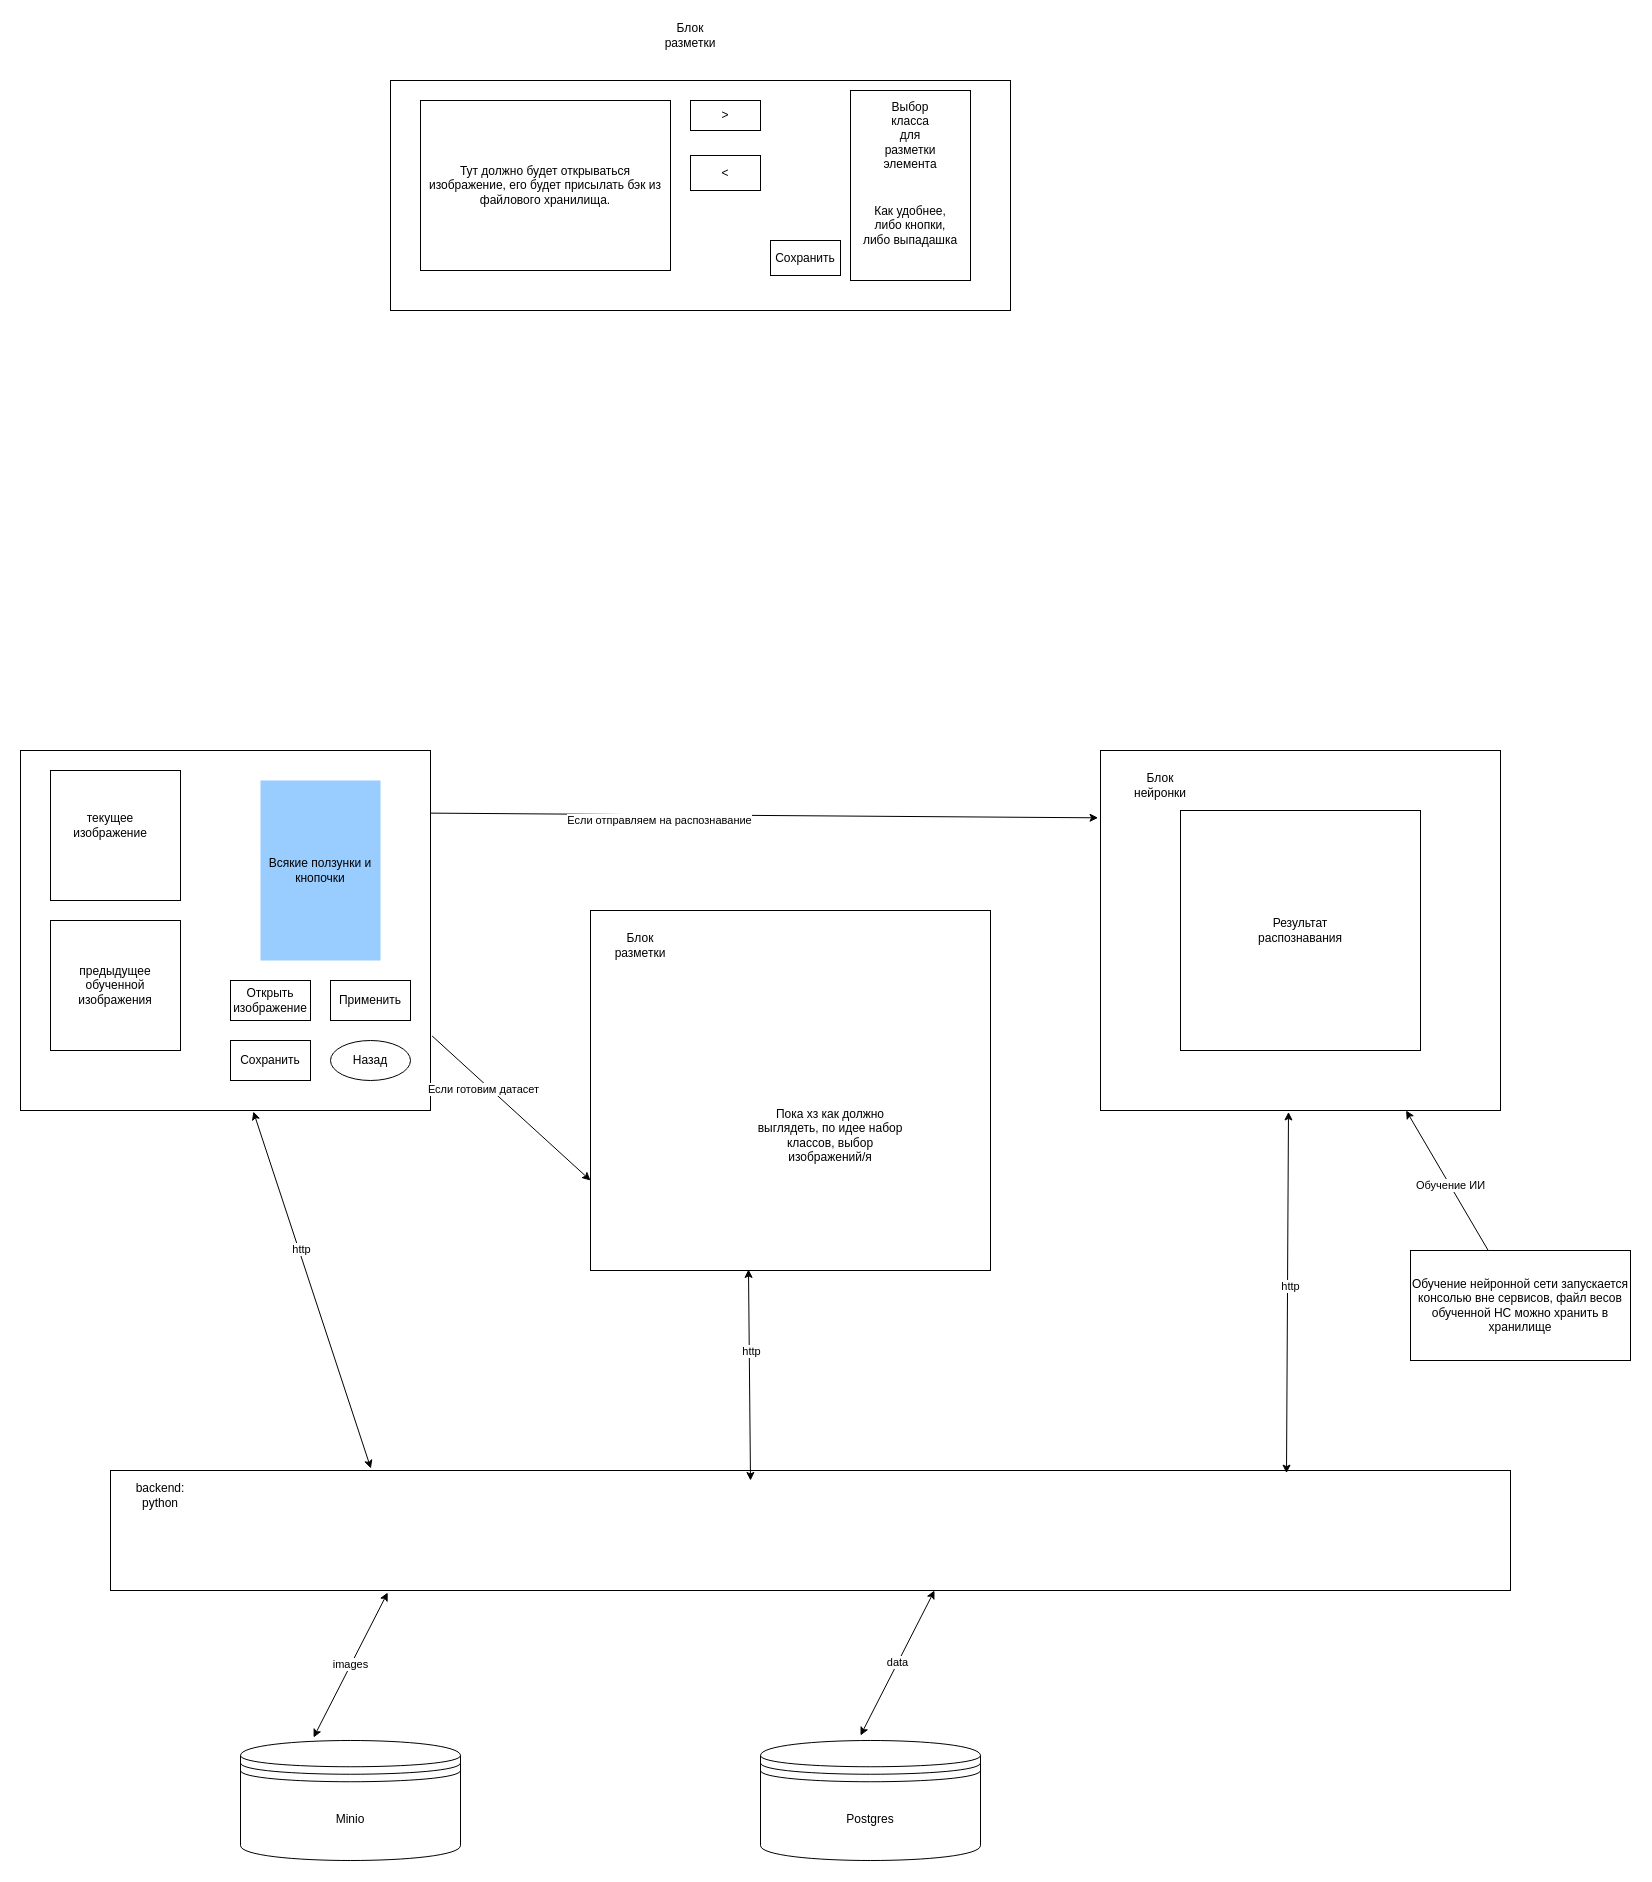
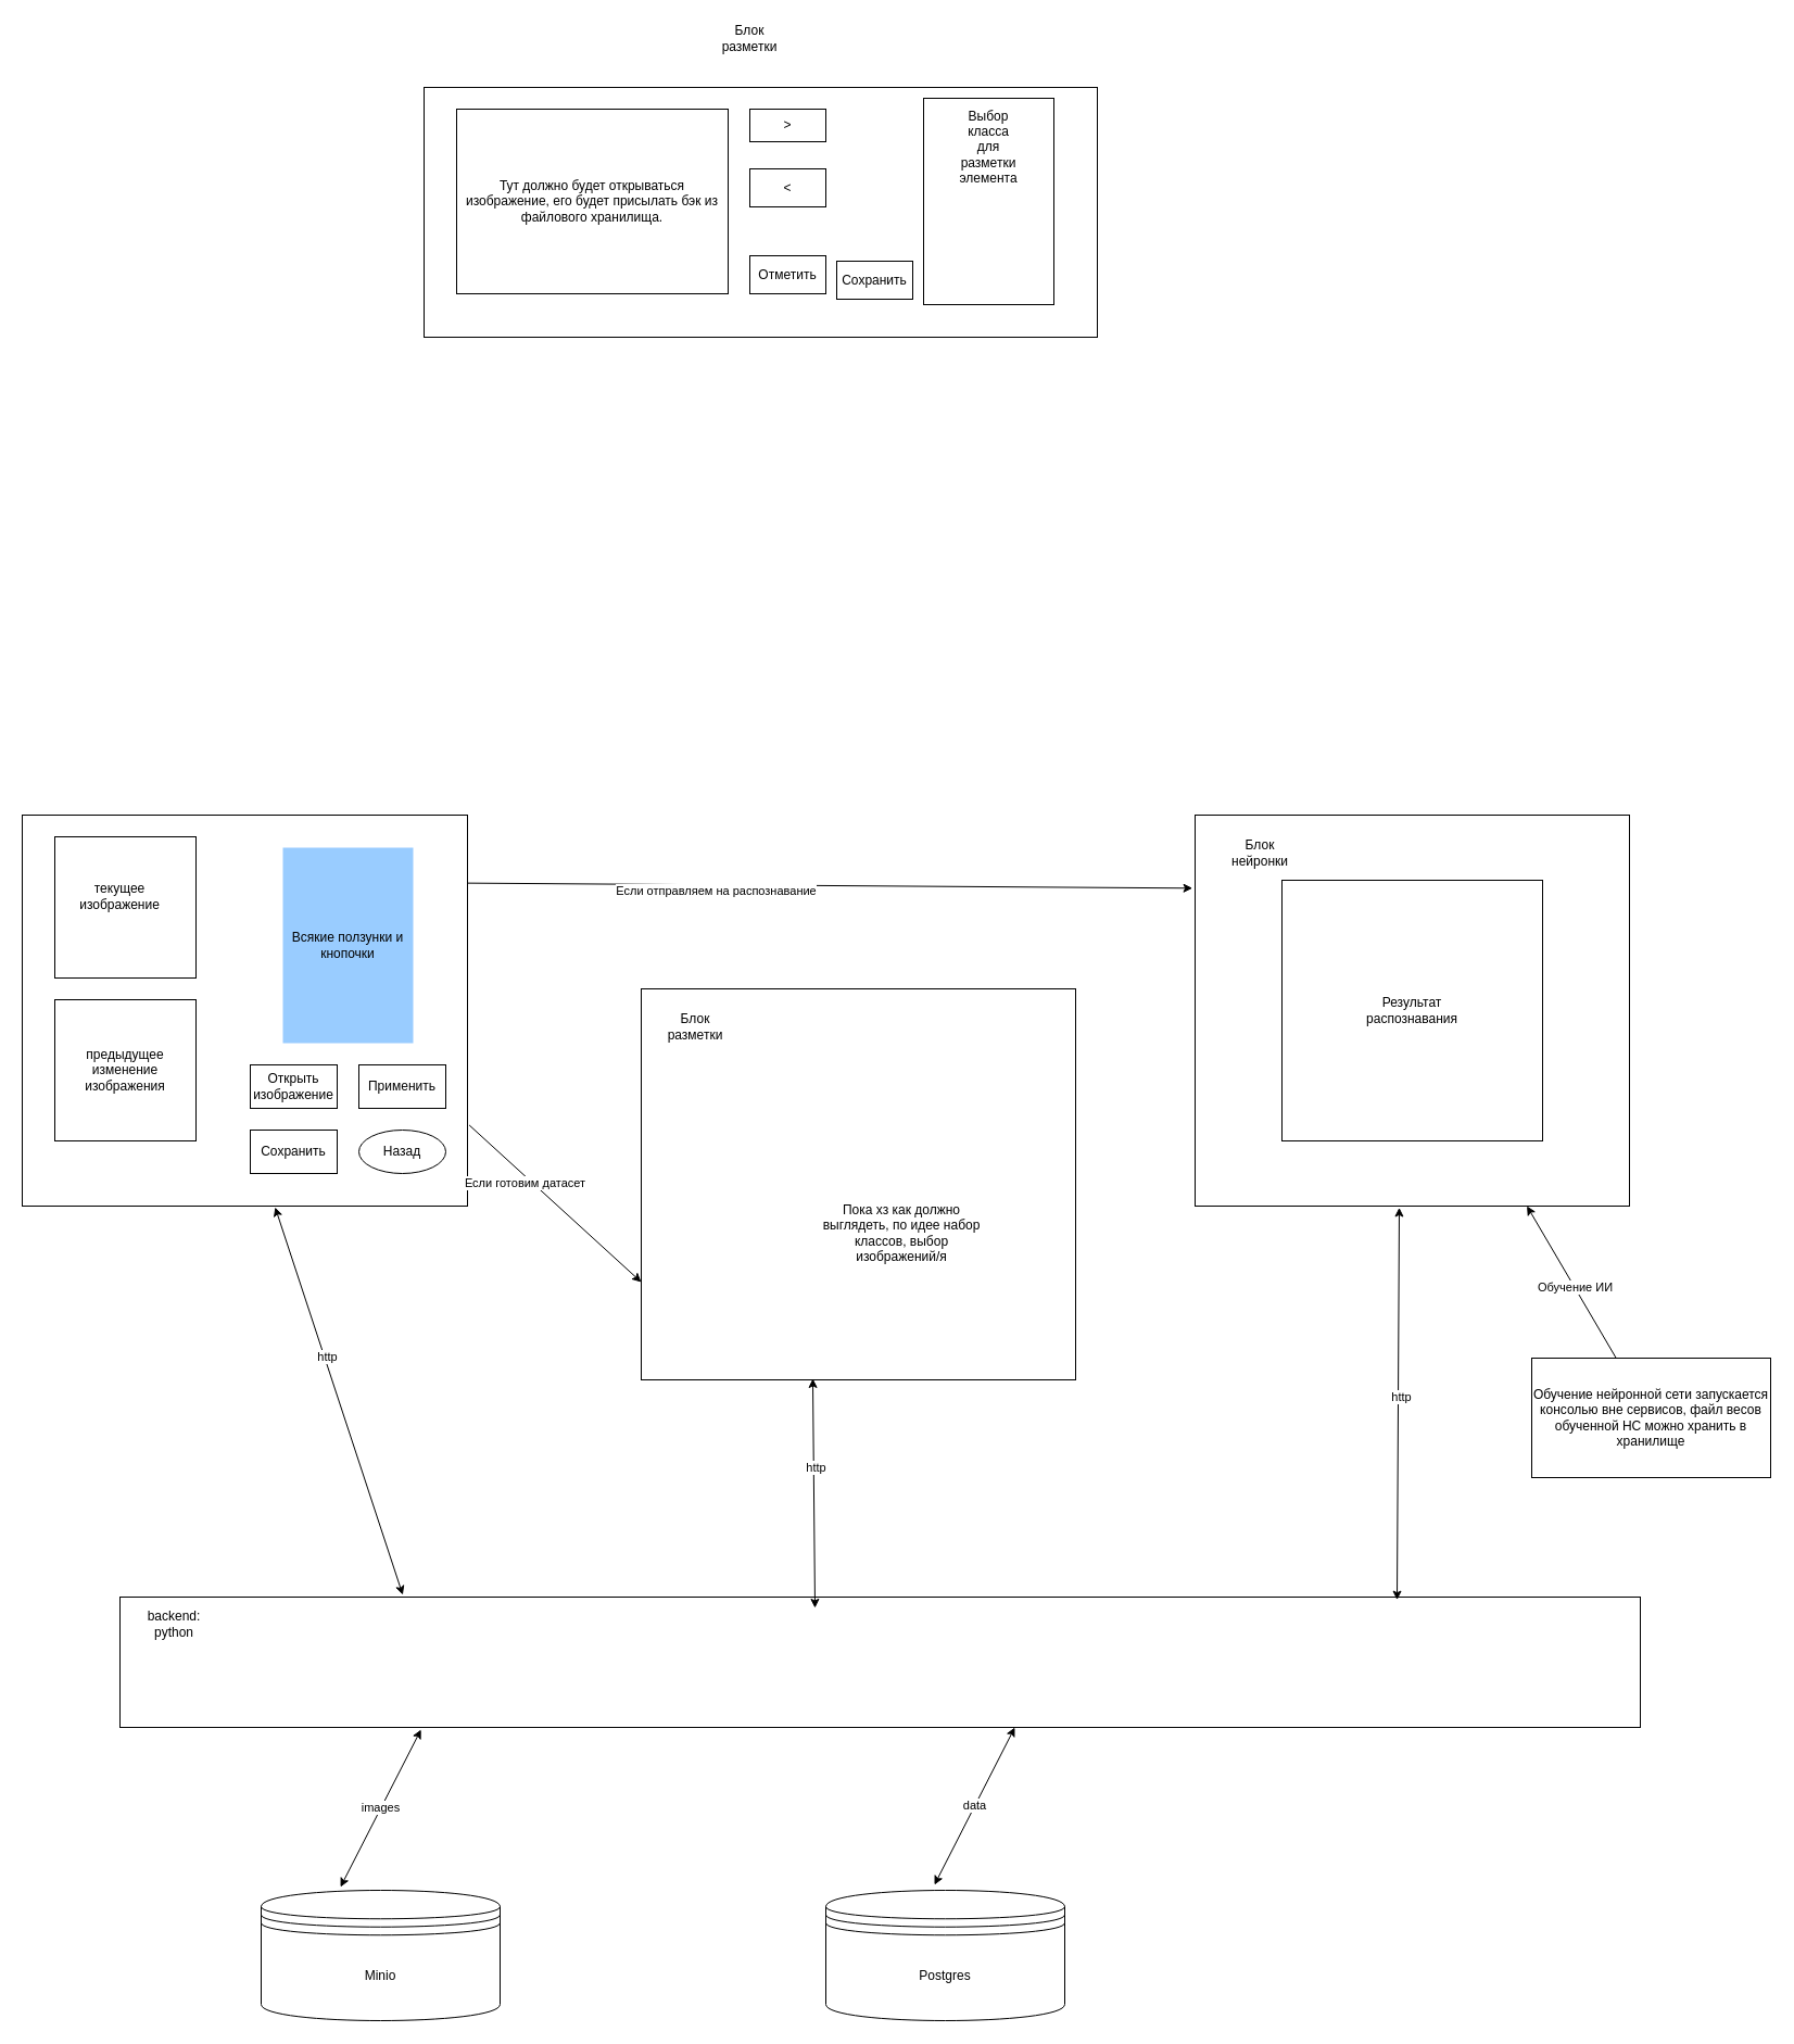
  <mxCell id="0" />
  <mxCell id="1" parent="0" />
  <mxCell id="2" value="" style="rounded=0;whiteSpace=wrap;html=1;" vertex="1" parent="1"><mxGeometry x="390" y="80" width="620" height="230" as="geometry" /></mxCell>
  <mxCell id="3" value="" style="rounded=0;whiteSpace=wrap;html=1;" parent="1" vertex="1"><mxGeometry x="110" y="1470" width="1400" height="120" as="geometry" /></mxCell>
  <mxCell id="4" value="backend: python" style="text;html=1;align=center;verticalAlign=middle;whiteSpace=wrap;rounded=0;" parent="1" vertex="1"><mxGeometry x="130" y="1480" width="60" height="30" as="geometry" /></mxCell>
  <mxCell id="5" style="edgeStyle=orthogonalEdgeStyle;rounded=0;orthogonalLoop=1;jettySize=auto;html=1;exitX=0.5;exitY=1;exitDx=0;exitDy=0;" parent="1" source="4" target="4" edge="1"><mxGeometry relative="1" as="geometry" /></mxCell>
  <mxCell id="6" value="" style="rounded=0;whiteSpace=wrap;html=1;" parent="1" vertex="1"><mxGeometry x="20" y="750" width="410" height="360" as="geometry" /></mxCell>
  <mxCell id="7" value="" style="whiteSpace=wrap;html=1;aspect=fixed;" parent="1" vertex="1"><mxGeometry x="50" y="770" width="130" height="130" as="geometry" /></mxCell>
  <mxCell id="8" value="" style="whiteSpace=wrap;html=1;aspect=fixed;" parent="1" vertex="1"><mxGeometry x="50" y="920" width="130" height="130" as="geometry" /></mxCell>
  <mxCell id="9" value="Всякие ползунки и кнопочки" style="text;html=1;align=center;verticalAlign=middle;whiteSpace=wrap;rounded=0;fillColor=#99CCFF;" parent="1" vertex="1"><mxGeometry x="260" y="780" width="120" height="180" as="geometry" /></mxCell>
  <mxCell id="10" value="текущее изображение" style="text;html=1;align=center;verticalAlign=middle;whiteSpace=wrap;rounded=0;" parent="1" vertex="1"><mxGeometry x="80" y="810" width="60" height="30" as="geometry" /></mxCell>
- <mxCell id="11" value="предыдущее обученной изображения" style="text;html=1;align=center;verticalAlign=middle;whiteSpace=wrap;rounded=0;" parent="1" vertex="1"><mxGeometry x="85" y="970" width="60" height="30" as="geometry" /></mxCell>
+ <mxCell id="11" value="предыдущее изменение изображения" style="text;html=1;align=center;verticalAlign=middle;whiteSpace=wrap;rounded=0;" parent="1" vertex="1"><mxGeometry x="85" y="970" width="60" height="30" as="geometry" /></mxCell>
  <mxCell id="12" value="Применить" style="rounded=0;whiteSpace=wrap;html=1;" parent="1" vertex="1"><mxGeometry x="330" y="980" width="80" height="40" as="geometry" /></mxCell>
  <mxCell id="13" value="Назад" style="ellipse;whiteSpace=wrap;html=1;" parent="1" vertex="1"><mxGeometry x="330" y="1040" width="80" height="40" as="geometry" /></mxCell>
  <mxCell id="14" value="Сохранить" style="rounded=0;whiteSpace=wrap;html=1;" parent="1" vertex="1"><mxGeometry x="230" y="1040" width="80" height="40" as="geometry" /></mxCell>
  <mxCell id="15" value="" style="endArrow=classic;startArrow=classic;html=1;rounded=0;entryX=0.568;entryY=1.003;entryDx=0;entryDy=0;entryPerimeter=0;exitX=0.186;exitY=-0.017;exitDx=0;exitDy=0;exitPerimeter=0;" parent="1" source="3" target="6" edge="1"><mxGeometry width="50" height="50" relative="1" as="geometry"><mxPoint x="250" y="1300" as="sourcePoint" /><mxPoint x="300" y="1250" as="targetPoint" /></mxGeometry></mxCell>
  <mxCell id="16" value="http" style="edgeLabel;html=1;align=center;verticalAlign=middle;resizable=0;points=[];" parent="15" vertex="1" connectable="0"><mxGeometry x="0.222" y="-2" relative="1" as="geometry"><mxPoint as="offset" /></mxGeometry></mxCell>
  <mxCell id="17" value="Minio" style="shape=datastore;whiteSpace=wrap;html=1;" parent="1" vertex="1"><mxGeometry x="240" y="1740" width="220" height="120" as="geometry" /></mxCell>
  <mxCell id="18" value="" style="endArrow=classic;startArrow=classic;html=1;rounded=0;entryX=0.198;entryY=1.017;entryDx=0;entryDy=0;entryPerimeter=0;exitX=0.332;exitY=-0.025;exitDx=0;exitDy=0;exitPerimeter=0;" parent="1" source="17" target="3" edge="1"><mxGeometry width="50" height="50" relative="1" as="geometry"><mxPoint x="270" y="1700" as="sourcePoint" /><mxPoint x="320" y="1650" as="targetPoint" /></mxGeometry></mxCell>
  <mxCell id="19" value="images" style="edgeLabel;html=1;align=center;verticalAlign=middle;resizable=0;points=[];" parent="18" vertex="1" connectable="0"><mxGeometry x="0.009" y="1" relative="1" as="geometry"><mxPoint as="offset" /></mxGeometry></mxCell>
  <mxCell id="20" value="" style="rounded=0;whiteSpace=wrap;html=1;" parent="1" vertex="1"><mxGeometry x="590" y="910" width="400" height="360" as="geometry" /></mxCell>
  <mxCell id="21" value="Открыть изображение" style="rounded=0;whiteSpace=wrap;html=1;" parent="1" vertex="1"><mxGeometry x="230" y="980" width="80" height="40" as="geometry" /></mxCell>
  <mxCell id="22" value="" style="endArrow=classic;html=1;rounded=0;exitX=1.004;exitY=0.793;exitDx=0;exitDy=0;exitPerimeter=0;entryX=0;entryY=0.75;entryDx=0;entryDy=0;" parent="1" source="6" target="20" edge="1"><mxGeometry width="50" height="50" relative="1" as="geometry"><mxPoint x="530" y="1120" as="sourcePoint" /><mxPoint x="580" y="1070" as="targetPoint" /></mxGeometry></mxCell>
  <mxCell id="23" value="Если готовим датасет" style="edgeLabel;html=1;align=center;verticalAlign=middle;resizable=0;points=[];" parent="22" vertex="1" connectable="0"><mxGeometry x="-0.317" y="-4" relative="1" as="geometry"><mxPoint y="1" as="offset" /></mxGeometry></mxCell>
  <mxCell id="24" value="Блок разметки" style="text;html=1;align=center;verticalAlign=middle;whiteSpace=wrap;rounded=0;" parent="1" vertex="1"><mxGeometry x="610" y="930" width="60" height="30" as="geometry" /></mxCell>
  <mxCell id="25" value="Пока хз как должно выглядеть, по идее набор классов, выбор изображений/я" style="text;html=1;align=center;verticalAlign=middle;whiteSpace=wrap;rounded=0;" parent="1" vertex="1"><mxGeometry x="750" y="1120" width="160" height="30" as="geometry" /></mxCell>
  <mxCell id="26" value="" style="rounded=0;whiteSpace=wrap;html=1;" parent="1" vertex="1"><mxGeometry x="1100" y="750" width="400" height="360" as="geometry" /></mxCell>
  <mxCell id="27" value="" style="endArrow=classic;startArrow=classic;html=1;rounded=0;entryX=0.395;entryY=0.997;entryDx=0;entryDy=0;entryPerimeter=0;" parent="1" target="20" edge="1"><mxGeometry width="50" height="50" relative="1" as="geometry"><mxPoint x="750" y="1480" as="sourcePoint" /><mxPoint x="560" y="1195" as="targetPoint" /></mxGeometry></mxCell>
  <mxCell id="28" value="http" style="edgeLabel;html=1;align=center;verticalAlign=middle;resizable=0;points=[];" parent="27" vertex="1" connectable="0"><mxGeometry x="0.222" y="-2" relative="1" as="geometry"><mxPoint as="offset" /></mxGeometry></mxCell>
  <mxCell id="29" value="" style="endArrow=classic;html=1;rounded=0;exitX=1.001;exitY=0.174;exitDx=0;exitDy=0;exitPerimeter=0;entryX=-0.006;entryY=0.187;entryDx=0;entryDy=0;entryPerimeter=0;" parent="1" source="6" target="26" edge="1"><mxGeometry width="50" height="50" relative="1" as="geometry"><mxPoint x="486" y="785" as="sourcePoint" /><mxPoint x="644" y="930" as="targetPoint" /></mxGeometry></mxCell>
  <mxCell id="30" value="Если отправляем на распознавание" style="edgeLabel;html=1;align=center;verticalAlign=middle;resizable=0;points=[];" parent="29" vertex="1" connectable="0"><mxGeometry x="-0.317" y="-4" relative="1" as="geometry"><mxPoint y="1" as="offset" /></mxGeometry></mxCell>
  <mxCell id="31" value="" style="whiteSpace=wrap;html=1;aspect=fixed;" parent="1" vertex="1"><mxGeometry x="1180" y="810" width="240" height="240" as="geometry" /></mxCell>
  <mxCell id="32" value="Результат распознавания" style="text;html=1;align=center;verticalAlign=middle;whiteSpace=wrap;rounded=0;" parent="1" vertex="1"><mxGeometry x="1270" y="915" width="60" height="30" as="geometry" /></mxCell>
  <mxCell id="33" value="Блок нейронки" style="text;html=1;align=center;verticalAlign=middle;whiteSpace=wrap;rounded=0;" parent="1" vertex="1"><mxGeometry x="1130" y="770" width="60" height="30" as="geometry" /></mxCell>
  <mxCell id="34" value="" style="endArrow=classic;startArrow=classic;html=1;rounded=0;entryX=0.47;entryY=1.004;entryDx=0;entryDy=0;entryPerimeter=0;exitX=0.84;exitY=0.022;exitDx=0;exitDy=0;exitPerimeter=0;" parent="1" source="3" target="26" edge="1"><mxGeometry width="50" height="50" relative="1" as="geometry"><mxPoint x="1290" y="1330" as="sourcePoint" /><mxPoint x="1340" y="1280" as="targetPoint" /></mxGeometry></mxCell>
  <mxCell id="35" value="&lt;span style=&quot;color: rgba(0, 0, 0, 0); font-family: monospace; font-size: 0px; text-align: start; background-color: rgb(251, 251, 251);&quot;&gt;%3CmxGraphModel%3E%3Croot%3E%3CmxCell%20id%3D%220%22%2F%3E%3CmxCell%20id%3D%221%22%20parent%3D%220%22%2F%3E%3CmxCell%20id%3D%222%22%20value%3D%22http%22%20style%3D%22edgeLabel%3Bhtml%3D1%3Balign%3Dcenter%3BverticalAlign%3Dmiddle%3Bresizable%3D0%3Bpoints%3D%5B%5D%3B%22%20vertex%3D%221%22%20connectable%3D%220%22%20parent%3D%221%22%3E%3CmxGeometry%20x%3D%22760.774%22%20y%3D%22560.575%22%20as%3D%22geometry%22%2F%3E%3C%2FmxCell%3E%3C%2Froot%3E%3C%2FmxGraphModel%3E&lt;/span&gt;" style="edgeLabel;html=1;align=center;verticalAlign=middle;resizable=0;points=[];" parent="34" vertex="1" connectable="0"><mxGeometry x="0.023" y="-3" relative="1" as="geometry"><mxPoint as="offset" /></mxGeometry></mxCell>
  <mxCell id="36" value="http" style="edgeLabel;html=1;align=center;verticalAlign=middle;resizable=0;points=[];" parent="34" vertex="1" connectable="0"><mxGeometry x="0.036" y="-2" relative="1" as="geometry"><mxPoint as="offset" /></mxGeometry></mxCell>
  <mxCell id="37" value="Обучение нейронной сети запускается консолью вне сервисов, файл весов обученной НС можно хранить в хранилище" style="rounded=0;whiteSpace=wrap;html=1;" parent="1" vertex="1"><mxGeometry x="1410" y="1250" width="220" height="110" as="geometry" /></mxCell>
  <mxCell id="38" value="" style="endArrow=classic;html=1;rounded=0;" parent="1" source="37" target="26" edge="1"><mxGeometry width="50" height="50" relative="1" as="geometry"><mxPoint x="1430" y="1240" as="sourcePoint" /><mxPoint x="1410" y="1170" as="targetPoint" /></mxGeometry></mxCell>
  <mxCell id="39" value="Обучение ИИ" style="edgeLabel;html=1;align=center;verticalAlign=middle;resizable=0;points=[];" parent="38" vertex="1" connectable="0"><mxGeometry x="-0.082" relative="1" as="geometry"><mxPoint y="-1" as="offset" /></mxGeometry></mxCell>
  <mxCell id="40" value="" style="endArrow=classic;startArrow=classic;html=1;rounded=0;entryX=0.198;entryY=1.017;entryDx=0;entryDy=0;entryPerimeter=0;exitX=0.332;exitY=-0.025;exitDx=0;exitDy=0;exitPerimeter=0;" parent="1" edge="1"><mxGeometry width="50" height="50" relative="1" as="geometry"><mxPoint x="860" y="1735" as="sourcePoint" /><mxPoint x="934" y="1590" as="targetPoint" /></mxGeometry></mxCell>
  <mxCell id="41" value="data" style="edgeLabel;html=1;align=center;verticalAlign=middle;resizable=0;points=[];" parent="40" vertex="1" connectable="0"><mxGeometry x="0.009" y="1" relative="1" as="geometry"><mxPoint as="offset" /></mxGeometry></mxCell>
  <mxCell id="42" value="Postgres" style="shape=datastore;whiteSpace=wrap;html=1;" parent="1" vertex="1"><mxGeometry x="760" y="1740" width="220" height="120" as="geometry" /></mxCell>
  <mxCell id="43" value="Блок разметки" style="text;html=1;align=center;verticalAlign=middle;whiteSpace=wrap;rounded=0;" vertex="1" parent="1"><mxGeometry x="660" y="20" width="60" height="30" as="geometry" /></mxCell>
  <mxCell id="44" value="" style="rounded=0;whiteSpace=wrap;html=1;" vertex="1" parent="1"><mxGeometry x="850" y="90" width="120" height="190" as="geometry" /></mxCell>
  <mxCell id="45" value="Выбор класса для разметки элемента" style="text;html=1;align=center;verticalAlign=middle;whiteSpace=wrap;rounded=0;" vertex="1" parent="1"><mxGeometry x="880" y="100" width="60" height="70" as="geometry" /></mxCell>
- <mxCell id="46" value="Как удобнее, либо кнопки, либо выпадашка" style="text;html=1;align=center;verticalAlign=middle;whiteSpace=wrap;rounded=0;" vertex="1" parent="1"><mxGeometry x="860" y="190" width="100" height="70" as="geometry" /></mxCell>
  <mxCell id="47" value="Тут должно будет открываться изображение, его будет присылать бэк из файлового хранилища." style="rounded=0;whiteSpace=wrap;html=1;" vertex="1" parent="1"><mxGeometry x="420" y="100" width="250" height="170" as="geometry" /></mxCell>
  <mxCell id="48" value="&amp;gt;" style="rounded=0;whiteSpace=wrap;html=1;" vertex="1" parent="1"><mxGeometry x="690" y="100" width="70" height="30" as="geometry" /></mxCell>
  <mxCell id="49" value="&amp;lt;" style="rounded=0;whiteSpace=wrap;html=1;" vertex="1" parent="1"><mxGeometry x="690" y="155" width="70" height="35" as="geometry" /></mxCell>
+ <mxCell id="50" value="Отметить" style="rounded=0;whiteSpace=wrap;html=1;" vertex="1" parent="1"><mxGeometry x="690" y="235" width="70" height="35" as="geometry" /></mxCell>
  <mxCell id="51" value="Сохранить" style="rounded=0;whiteSpace=wrap;html=1;" vertex="1" parent="1"><mxGeometry x="770" y="240" width="70" height="35" as="geometry" /></mxCell>
